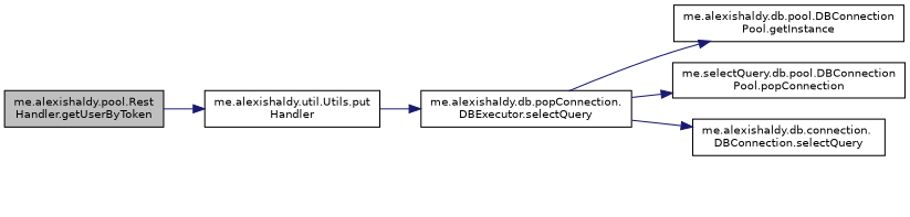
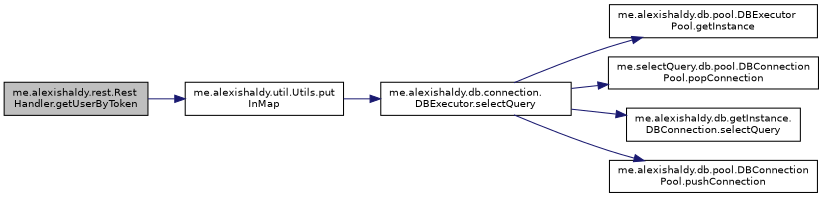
  digraph {
    rankdir=LR
    node [color=black fillcolor=white fontname=Helvetica fontsize=10 shape=record style=filled]
    edge [color=midnightblue fontname=Helvetica fontsize=10 labelfontname=Helvetica labelfontsize=10 style=solid]
-   n1 [fillcolor=grey75 fontcolor=black height=0.2 label="me.alexishaldy.pool.Rest\lHandler.getUserByToken" width=0.4]
-   n2 [height=0.2 label="me.alexishaldy.util.Utils.put\lHandler" width=0.4]
-   n3 [height=0.2 label="me.alexishaldy.db.popConnection.\lDBExecutor.selectQuery" width=0.4]
-   n4 [height=0.2 label="me.alexishaldy.db.pool.DBConnection\lPool.getInstance" width=0.4]
+   n1 [fillcolor=grey75 fontcolor=black height=0.2 label="me.alexishaldy.rest.Rest\lHandler.getUserByToken" width=0.4]
+   n2 [height=0.2 label="me.alexishaldy.util.Utils.put\lInMap" width=0.4]
+   n3 [height=0.2 label="me.alexishaldy.db.connection.\lDBExecutor.selectQuery" width=0.4]
+   n4 [height=0.2 label="me.alexishaldy.db.pool.DBExecutor\lPool.getInstance" width=0.4]
    n5 [height=0.2 label="me.selectQuery.db.pool.DBConnection\lPool.popConnection" width=0.4]
-   n6 [height=0.2 label="me.alexishaldy.db.connection.\lDBConnection.selectQuery" width=0.4]
+   n6 [height=0.2 label="me.alexishaldy.db.getInstance.\lDBConnection.selectQuery" width=0.4]
+   n7 [height=0.2 label="me.alexishaldy.db.pool.DBConnection\lPool.pushConnection" width=0.4]
    n1 -> n2
    n2 -> n3
    n3 -> n4
    n3 -> n5
    n3 -> n6
+   n3 -> n7
  }
